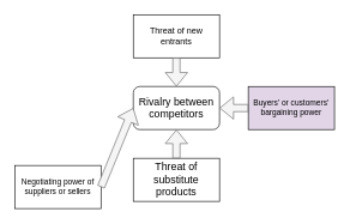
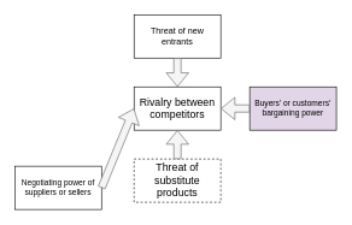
  <mxCell id="0" />
  <mxCell id="1" parent="0" />
  <mxCell id="2" value="&lt;span style=&quot;font-size: 11px; font-family: &amp;quot;arial&amp;quot;; color: rgb(0, 0, 0); background-color: transparent; font-weight: 400; font-style: normal; font-variant: normal; text-decoration: none; vertical-align: baseline; white-space: pre-wrap;&quot; id=&quot;docs-internal-guid-7a96eb22-7fff-454b-6dde-83b5b70ece68&quot;&gt;Buyers' or customers' bargaining power&lt;/span&gt;" style="rounded=0;whiteSpace=wrap;html=1;fontSize=11;fillColor=#e1d5e7;" vertex="1" parent="1"><mxGeometry x="345" y="120" width="120" height="60" as="geometry" /></mxCell>
  <mxCell id="3" value="&lt;span style=&quot;font-size: 11px; font-family: &amp;quot;arial&amp;quot;; color: rgb(0, 0, 0); background-color: transparent; font-weight: 400; font-style: normal; font-variant: normal; text-decoration: none; vertical-align: baseline; white-space: pre-wrap;&quot; id=&quot;docs-internal-guid-0c3f8fcb-7fff-e153-04e1-019fe6a3e269&quot;&gt;Negotiating power of suppliers or sellers&lt;/span&gt;" style="rounded=0;whiteSpace=wrap;html=1;fontSize=11;" vertex="1" parent="1"><mxGeometry x="20" y="230" width="120" height="60" as="geometry" /></mxCell>
- <mxCell id="4" value="&lt;span style=&quot;font-size: 11pt ; font-family: &amp;#34;arial&amp;#34; ; color: #000000 ; background-color: transparent ; font-weight: 400 ; font-style: normal ; font-variant: normal ; text-decoration: none ; vertical-align: baseline ; white-space: pre ; white-space: pre-wrap&quot; id=&quot;docs-internal-guid-592f14de-7fff-cdbe-4baa-83239ede3db5&quot;&gt;Threat of substitute products&lt;/span&gt;" style="rounded=0;whiteSpace=wrap;html=1;" vertex="1" parent="1"><mxGeometry x="185" y="220" width="120" height="60" as="geometry" /></mxCell>
+ <mxCell id="4" value="&lt;span style=&quot;font-size: 11pt ; font-family: &amp;#34;arial&amp;#34; ; color: #000000 ; background-color: transparent ; font-weight: 400 ; font-style: normal ; font-variant: normal ; text-decoration: none ; vertical-align: baseline ; white-space: pre ; white-space: pre-wrap&quot; id=&quot;docs-internal-guid-592f14de-7fff-cdbe-4baa-83239ede3db5&quot;&gt;Threat of substitute products&lt;/span&gt;" style="rounded=0;whiteSpace=wrap;html=1;dashed=1;" vertex="1" parent="1"><mxGeometry x="185" y="220" width="120" height="60" as="geometry" /></mxCell>
  <mxCell id="5" value="&lt;div&gt;Threat of new entrants&lt;/div&gt;" style="rounded=0;whiteSpace=wrap;html=1;" vertex="1" parent="1"><mxGeometry x="185" y="20" width="120" height="60" as="geometry" /></mxCell>
- <mxCell id="6" value="&lt;span style=&quot;font-size: 11pt ; font-family: &amp;#34;arial&amp;#34; ; color: #000000 ; background-color: transparent ; font-weight: 400 ; font-style: normal ; font-variant: normal ; text-decoration: none ; vertical-align: baseline ; white-space: pre ; white-space: pre-wrap&quot; id=&quot;docs-internal-guid-64a8a931-7fff-7d76-3c8c-b15d7cd2f5c1&quot;&gt;Rivalry between competitors&lt;/span&gt;" style="whiteSpace=wrap;html=1;rounded=1;" vertex="1" parent="1"><mxGeometry x="185" y="120" width="120" height="60" as="geometry" /></mxCell>
+ <mxCell id="6" value="&lt;span style=&quot;font-size: 11pt ; font-family: &amp;#34;arial&amp;#34; ; color: #000000 ; background-color: transparent ; font-weight: 400 ; font-style: normal ; font-variant: normal ; text-decoration: none ; vertical-align: baseline ; white-space: pre ; white-space: pre-wrap&quot; id=&quot;docs-internal-guid-64a8a931-7fff-7d76-3c8c-b15d7cd2f5c1&quot;&gt;Rivalry between competitors&lt;/span&gt;" style="rounded=0;whiteSpace=wrap;html=1;" vertex="1" parent="1"><mxGeometry x="185" y="120" width="120" height="60" as="geometry" /></mxCell>
  <mxCell id="7" value="" style="shape=flexArrow;endArrow=classic;html=1;exitX=1;exitY=0.5;exitDx=0;exitDy=0;entryX=0;entryY=0.5;entryDx=0;entryDy=0;fillColor=#f5f5f5;strokeColor=#666666;" edge="1" parent="1" source="3" target="6"><mxGeometry width="50" height="50" relative="1" as="geometry"><mxPoint x="135" y="240" as="sourcePoint" /><mxPoint x="185" y="190" as="targetPoint" /></mxGeometry></mxCell>
  <mxCell id="8" value="" style="shape=flexArrow;endArrow=classic;html=1;exitX=0.5;exitY=1;exitDx=0;exitDy=0;entryX=0.5;entryY=0;entryDx=0;entryDy=0;fillColor=#f5f5f5;strokeColor=#666666;" edge="1" parent="1" source="5" target="6"><mxGeometry width="50" height="50" relative="1" as="geometry"><mxPoint x="245" y="150" as="sourcePoint" /><mxPoint x="295" y="100" as="targetPoint" /></mxGeometry></mxCell>
  <mxCell id="9" value="" style="shape=flexArrow;endArrow=classic;html=1;exitX=0.5;exitY=0;exitDx=0;exitDy=0;entryX=0.5;entryY=1;entryDx=0;entryDy=0;fillColor=#f5f5f5;strokeColor=#666666;" edge="1" parent="1" source="4" target="6"><mxGeometry width="50" height="50" relative="1" as="geometry"><mxPoint x="255" y="240" as="sourcePoint" /><mxPoint x="305" y="190" as="targetPoint" /></mxGeometry></mxCell>
  <mxCell id="10" value="" style="shape=flexArrow;endArrow=classic;html=1;exitX=0;exitY=0.5;exitDx=0;exitDy=0;entryX=1;entryY=0.5;entryDx=0;entryDy=0;fillColor=#f5f5f5;strokeColor=#666666;" edge="1" parent="1" source="2" target="6"><mxGeometry width="50" height="50" relative="1" as="geometry"><mxPoint x="345" y="250" as="sourcePoint" /><mxPoint x="395" y="200" as="targetPoint" /></mxGeometry></mxCell>
